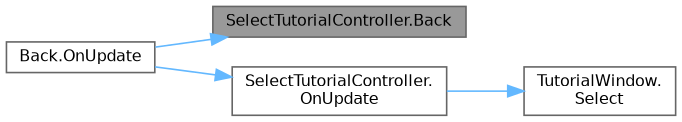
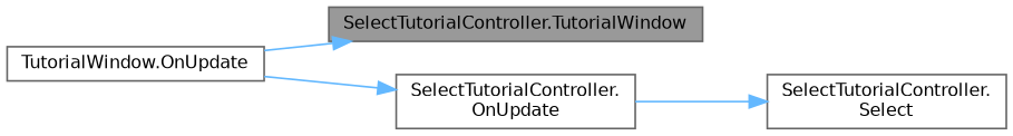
  digraph {
    rankdir=RL
    node [color=grey40 fillcolor=white fontname=Helvetica fontsize=10 shape=box style=filled]
    edge [color=steelblue1 dir=back fontname=Helvetica fontsize=10 labelfontname=Helvetica labelfontsize=10 style=solid]
-   n1 [color=gray40 fillcolor=grey60 fontcolor=black height=0.2 label="SelectTutorialController.Back" width=0.4]
-   n2 [height=0.2 label="Back.OnUpdate" width=0.4]
-   n3 [height=0.2 label="TutorialWindow.\lSelect" width=0.4]
+   n1 [color=gray40 fillcolor=grey60 fontcolor=black height=0.2 label="SelectTutorialController.TutorialWindow" width=0.4]
+   n2 [height=0.2 label="TutorialWindow.OnUpdate" width=0.4]
+   n3 [height=0.2 label="SelectTutorialController.\lSelect" width=0.4]
    n4 [height=0.2 label="SelectTutorialController.\lOnUpdate" width=0.4]
    n1 -> n2
    n3 -> n4
    n4 -> n2
  }
